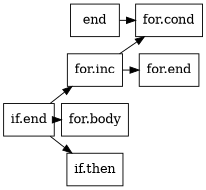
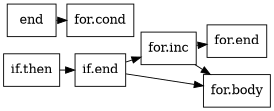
  digraph {
    arrowsize=0.5
    fontsize=20
    rankdir=LR
    ranksep=0
    node [shape=record]
    n1 [label="{for.end}"]
    n2 [label="{for.cond}"]
    n3 [label=end]
    n4 [label="{for.inc}"]
    n5 [label="{if.end}"]
    n6 [label="{for.body}"]
    n7 [label="{if.then}"]
    n3 -> n2
    n4 -> n1
-   n4 -> n2
+   n4 -> n6
    n5 -> n4
    n5 -> n6
-   n5 -> n7
+   n7 -> n5
  }
